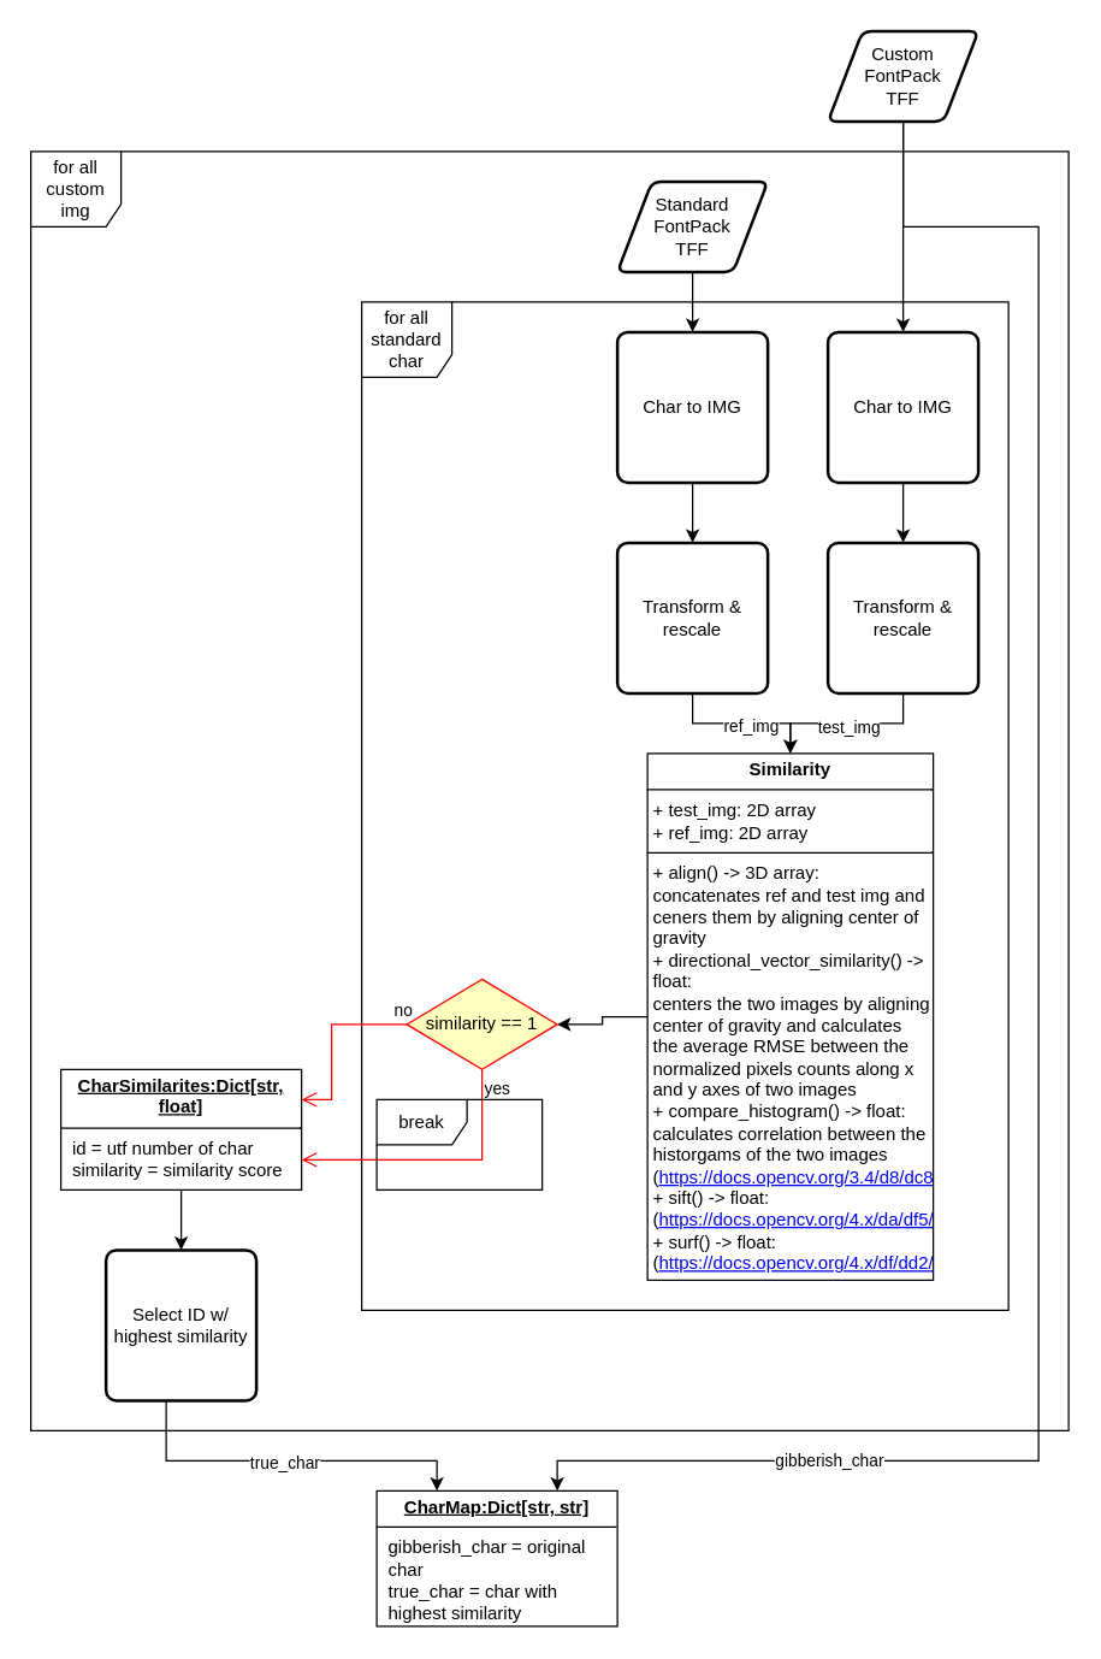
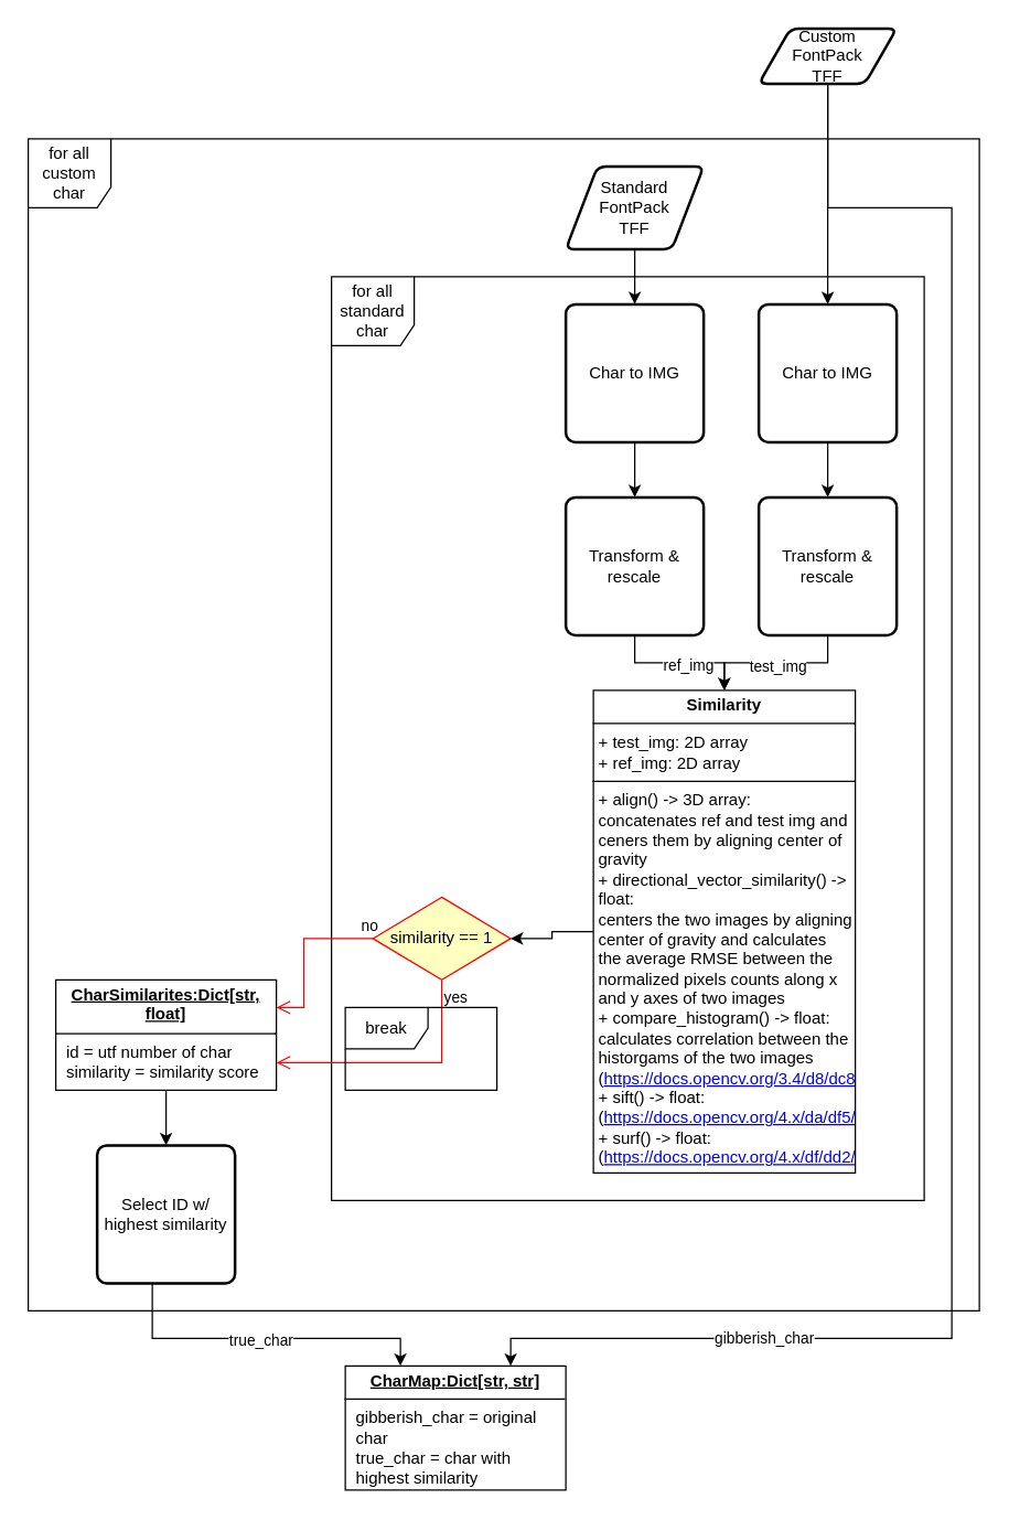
  <mxCell id="0" />
  <mxCell id="1" parent="0" />
  <mxCell id="2" style="edgeStyle=orthogonalEdgeStyle;rounded=0;orthogonalLoop=1;jettySize=auto;html=1;exitX=0.5;exitY=1;exitDx=0;exitDy=0;entryX=0.75;entryY=0;entryDx=0;entryDy=0;" edge="1" parent="1" source="4" target="31"><mxGeometry relative="1" as="geometry"><Array as="points"><mxPoint x="600" y="150" /><mxPoint x="690" y="150" /><mxPoint x="690" y="970" /><mxPoint x="370" y="970" /></Array></mxGeometry></mxCell>
  <mxCell id="3" value="gibberish_char" style="edgeLabel;html=1;align=center;verticalAlign=middle;resizable=0;points=[];" vertex="1" connectable="0" parent="2"><mxGeometry x="0.697" y="-1" relative="1" as="geometry"><mxPoint as="offset" /></mxGeometry></mxCell>
- <mxCell id="4" value="Custom&lt;br&gt;FontPack&lt;br&gt;TFF" style="shape=parallelogram;html=1;strokeWidth=2;perimeter=parallelogramPerimeter;whiteSpace=wrap;rounded=1;arcSize=12;size=0.23;" vertex="1" parent="1"><mxGeometry x="550" width="100" height="60" as="geometry" y="20" /></mxCell>
+ <mxCell id="4" value="Custom&lt;br&gt;FontPack&lt;br&gt;TFF" style="shape=parallelogram;html=1;strokeWidth=2;perimeter=parallelogramPerimeter;whiteSpace=wrap;rounded=1;arcSize=12;size=0.23;" vertex="1" parent="1"><mxGeometry x="550" y="20" width="100" height="40" as="geometry" /></mxCell>
  <mxCell id="5" value="" style="edgeStyle=orthogonalEdgeStyle;rounded=0;orthogonalLoop=1;jettySize=auto;html=1;" edge="1" parent="1" source="6" target="9"><mxGeometry relative="1" as="geometry" /></mxCell>
  <mxCell id="6" value="Char to IMG" style="rounded=1;whiteSpace=wrap;html=1;absoluteArcSize=1;arcSize=14;strokeWidth=2;" vertex="1" parent="1"><mxGeometry x="550" y="220" width="100" height="100" as="geometry" /></mxCell>
  <mxCell id="7" value="" style="edgeStyle=orthogonalEdgeStyle;rounded=0;orthogonalLoop=1;jettySize=auto;html=1;" edge="1" parent="1" source="9" target="18"><mxGeometry relative="1" as="geometry" /></mxCell>
  <mxCell id="8" value="test_img" style="edgeLabel;html=1;align=center;verticalAlign=middle;resizable=0;points=[];" vertex="1" connectable="0" parent="7"><mxGeometry x="-0.238" y="2" relative="1" as="geometry"><mxPoint x="-13" as="offset" /></mxGeometry></mxCell>
  <mxCell id="9" value="Transform &amp;amp; rescale" style="rounded=1;whiteSpace=wrap;html=1;absoluteArcSize=1;arcSize=14;strokeWidth=2;" vertex="1" parent="1"><mxGeometry x="550" y="360" width="100" height="100" as="geometry" /></mxCell>
  <mxCell id="10" value="" style="edgeStyle=orthogonalEdgeStyle;rounded=0;orthogonalLoop=1;jettySize=auto;html=1;" edge="1" parent="1" source="11" target="13"><mxGeometry relative="1" as="geometry" /></mxCell>
  <mxCell id="11" value="Standard&lt;br&gt;FontPack&lt;br&gt;TFF" style="shape=parallelogram;html=1;strokeWidth=2;perimeter=parallelogramPerimeter;whiteSpace=wrap;rounded=1;arcSize=12;size=0.23;" vertex="1" parent="1"><mxGeometry x="410" y="120" width="100" height="60" as="geometry" /></mxCell>
  <mxCell id="12" value="" style="edgeStyle=orthogonalEdgeStyle;rounded=0;orthogonalLoop=1;jettySize=auto;html=1;" edge="1" parent="1" source="13" target="16"><mxGeometry relative="1" as="geometry" /></mxCell>
  <mxCell id="13" value="Char to IMG" style="rounded=1;whiteSpace=wrap;html=1;absoluteArcSize=1;arcSize=14;strokeWidth=2;" vertex="1" parent="1"><mxGeometry x="410" y="220" width="100" height="100" as="geometry" /></mxCell>
  <mxCell id="14" value="" style="edgeStyle=orthogonalEdgeStyle;rounded=0;orthogonalLoop=1;jettySize=auto;html=1;" edge="1" parent="1" source="16" target="18"><mxGeometry relative="1" as="geometry" /></mxCell>
  <mxCell id="15" value="ref_img" style="edgeLabel;html=1;align=center;verticalAlign=middle;resizable=0;points=[];" vertex="1" connectable="0" parent="14"><mxGeometry x="0.096" y="-1" relative="1" as="geometry"><mxPoint as="offset" /></mxGeometry></mxCell>
  <mxCell id="16" value="Transform &amp;amp; rescale" style="rounded=1;whiteSpace=wrap;html=1;absoluteArcSize=1;arcSize=14;strokeWidth=2;" vertex="1" parent="1"><mxGeometry x="410" y="360" width="100" height="100" as="geometry" /></mxCell>
  <mxCell id="17" style="edgeStyle=orthogonalEdgeStyle;rounded=0;orthogonalLoop=1;jettySize=auto;html=1;exitX=0;exitY=0.5;exitDx=0;exitDy=0;entryX=1;entryY=0.5;entryDx=0;entryDy=0;" edge="1" parent="1" source="18" target="23"><mxGeometry relative="1" as="geometry" /></mxCell>
  <mxCell id="18" value="&lt;p style=&quot;margin:0px;margin-top:4px;text-align:center;&quot;&gt;&lt;b&gt;Similarity&lt;/b&gt;&lt;/p&gt;&lt;hr size=&quot;1&quot; style=&quot;border-style:solid;&quot;&gt;&lt;p style=&quot;margin:0px;margin-left:4px;&quot;&gt;+ test_img: 2D array&lt;br&gt;+ ref_img: 2D array&lt;/p&gt;&lt;hr size=&quot;1&quot; style=&quot;border-style:solid;&quot;&gt;&lt;p style=&quot;margin:0px;margin-left:4px;&quot;&gt;+ align() -&amp;gt; 3D array:&lt;/p&gt;&lt;p style=&quot;margin:0px;margin-left:4px;&quot;&gt;concatenates ref and test img and ceners them by aligning center of gravity&lt;br&gt;+ directional_vector_similarity() -&amp;gt; float:&lt;/p&gt;&lt;p style=&quot;margin:0px;margin-left:4px;&quot;&gt;centers the two images by&amp;nbsp;&lt;span style=&quot;background-color: initial;&quot;&gt;aligning center of gravity and calculates the&amp;nbsp;&lt;/span&gt;&lt;span style=&quot;background-color: initial;&quot;&gt;average RMSE between the normalized pixels counts along x and y axes of two images&lt;/span&gt;&lt;/p&gt;&lt;p style=&quot;margin:0px;margin-left:4px;&quot;&gt;+ compare_histogram() -&amp;gt; float:&lt;/p&gt;&lt;p style=&quot;margin:0px;margin-left:4px;&quot;&gt;calculates correlation between the historgams of the two images (&lt;a href=&quot;https://docs.opencv.org/3.4/d8/dc8/tutorial_histogram_comparison.html&quot;&gt;https://docs.opencv.org/3.4/d8/dc8/tutorial_histogram_comparison.html&lt;/a&gt;)&lt;/p&gt;&lt;p style=&quot;margin:0px;margin-left:4px;&quot;&gt;+ sift() -&amp;gt; float:&lt;/p&gt;&lt;p style=&quot;margin:0px;margin-left:4px;&quot;&gt;(&lt;a href=&quot;https://docs.opencv.org/4.x/da/df5/tutorial_py_sift_intro.html&quot;&gt;https://docs.opencv.org/4.x/da/df5/tutorial_py_sift_intro.html&lt;/a&gt;)&lt;/p&gt;&lt;p style=&quot;margin:0px;margin-left:4px;&quot;&gt;+ surf() -&amp;gt; float:&lt;/p&gt;&lt;p style=&quot;margin:0px;margin-left:4px;&quot;&gt;(&lt;a href=&quot;https://docs.opencv.org/4.x/df/dd2/tutorial_py_surf_intro.html&quot;&gt;https://docs.opencv.org/4.x/df/dd2/tutorial_py_surf_intro.html&lt;/a&gt;)&lt;/p&gt;" style="verticalAlign=top;align=left;overflow=fill;html=1;whiteSpace=wrap;" vertex="1" parent="1"><mxGeometry x="430" y="500" width="190" height="350" as="geometry" /></mxCell>
  <mxCell id="19" value="for all standard char" style="shape=umlFrame;whiteSpace=wrap;html=1;pointerEvents=0;width=60;height=50;" vertex="1" parent="1"><mxGeometry x="240" y="200" width="430" height="670" as="geometry" /></mxCell>
  <mxCell id="20" style="edgeStyle=orthogonalEdgeStyle;rounded=0;orthogonalLoop=1;jettySize=auto;html=1;exitX=0.5;exitY=1;exitDx=0;exitDy=0;" edge="1" parent="1" source="4" target="6"><mxGeometry relative="1" as="geometry"><mxPoint x="600" y="180" as="sourcePoint" /></mxGeometry></mxCell>
  <mxCell id="21" value="" style="edgeStyle=orthogonalEdgeStyle;rounded=0;orthogonalLoop=1;jettySize=auto;html=1;" edge="1" parent="1" source="22" target="29"><mxGeometry relative="1" as="geometry" /></mxCell>
  <mxCell id="22" value="&lt;p style=&quot;margin:0px;margin-top:4px;text-align:center;text-decoration:underline;&quot;&gt;&lt;b&gt;CharSimilarites:Dict[str, float]&lt;/b&gt;&lt;/p&gt;&lt;hr size=&quot;1&quot; style=&quot;border-style:solid;&quot;&gt;&lt;p style=&quot;margin:0px;margin-left:8px;&quot;&gt;id = utf number of char&lt;br&gt;similarity = similarity score&lt;br&gt;&lt;/p&gt;" style="verticalAlign=top;align=left;overflow=fill;html=1;whiteSpace=wrap;" vertex="1" parent="1"><mxGeometry x="40" y="710" width="160" height="80" as="geometry" /></mxCell>
  <mxCell id="23" value="similarity == 1" style="rhombus;whiteSpace=wrap;html=1;fontColor=#000000;fillColor=#ffffc0;strokeColor=#ff0000;" vertex="1" parent="1"><mxGeometry x="270" y="650" width="100" height="60" as="geometry" /></mxCell>
  <mxCell id="24" value="yes" style="edgeStyle=orthogonalEdgeStyle;html=1;align=left;verticalAlign=top;endArrow=open;endSize=8;strokeColor=#ff0000;rounded=0;entryX=1;entryY=0.75;entryDx=0;entryDy=0;exitX=0.5;exitY=1;exitDx=0;exitDy=0;" edge="1" source="23" parent="1" target="22"><mxGeometry x="-1" relative="1" as="geometry"><mxPoint x="170" y="840" as="targetPoint" /><mxPoint as="offset" /></mxGeometry></mxCell>
  <mxCell id="25" value="no" style="edgeStyle=orthogonalEdgeStyle;html=1;align=left;verticalAlign=bottom;endArrow=open;endSize=8;strokeColor=#ff0000;rounded=0;exitX=0;exitY=0.5;exitDx=0;exitDy=0;entryX=1;entryY=0.25;entryDx=0;entryDy=0;" edge="1" parent="1" source="23" target="22"><mxGeometry x="-0.826" relative="1" as="geometry"><mxPoint x="220" y="670" as="targetPoint" /><mxPoint x="400" y="680" as="sourcePoint" /><Array as="points"><mxPoint x="220" y="680" /><mxPoint x="220" y="730" /></Array><mxPoint as="offset" /></mxGeometry></mxCell>
  <mxCell id="26" value="break" style="shape=umlFrame;whiteSpace=wrap;html=1;pointerEvents=0;" vertex="1" parent="1"><mxGeometry x="250" y="730" width="110" height="60" as="geometry" /></mxCell>
  <mxCell id="27" style="edgeStyle=orthogonalEdgeStyle;rounded=0;orthogonalLoop=1;jettySize=auto;html=1;exitX=0.5;exitY=1;exitDx=0;exitDy=0;entryX=0.25;entryY=0;entryDx=0;entryDy=0;" edge="1" parent="1" source="29" target="31"><mxGeometry relative="1" as="geometry"><Array as="points"><mxPoint x="110" y="970" /><mxPoint x="290" y="970" /></Array></mxGeometry></mxCell>
  <mxCell id="28" value="true_char" style="edgeLabel;html=1;align=center;verticalAlign=middle;resizable=0;points=[];" vertex="1" connectable="0" parent="27"><mxGeometry x="0.025" y="-1" relative="1" as="geometry"><mxPoint as="offset" /></mxGeometry></mxCell>
  <mxCell id="29" value="Select ID w/ highest similarity" style="rounded=1;whiteSpace=wrap;html=1;absoluteArcSize=1;arcSize=14;strokeWidth=2;" vertex="1" parent="1"><mxGeometry x="70" y="830" width="100" height="100" as="geometry" /></mxCell>
- <mxCell id="30" value="for all custom img" style="shape=umlFrame;whiteSpace=wrap;html=1;pointerEvents=0;width=60;height=50;" vertex="1" parent="1"><mxGeometry x="20" y="100" width="690" height="850" as="geometry" /></mxCell>
+ <mxCell id="30" value="for all custom char" style="shape=umlFrame;whiteSpace=wrap;html=1;pointerEvents=0;width=60;height=50;" vertex="1" parent="1"><mxGeometry x="20" y="100" width="690" height="850" as="geometry" /></mxCell>
  <mxCell id="31" value="&lt;p style=&quot;margin:0px;margin-top:4px;text-align:center;text-decoration:underline;&quot;&gt;&lt;b&gt;CharMap:Dict[str, str]&lt;/b&gt;&lt;/p&gt;&lt;hr size=&quot;1&quot; style=&quot;border-style:solid;&quot;&gt;&lt;p style=&quot;margin:0px;margin-left:8px;&quot;&gt;gibberish_char = original char&lt;br&gt;true_char = char with highest similarity&lt;br&gt;&lt;/p&gt;" style="verticalAlign=top;align=left;overflow=fill;html=1;whiteSpace=wrap;" vertex="1" parent="1"><mxGeometry x="250" y="990" width="160" height="90" as="geometry" /></mxCell>
